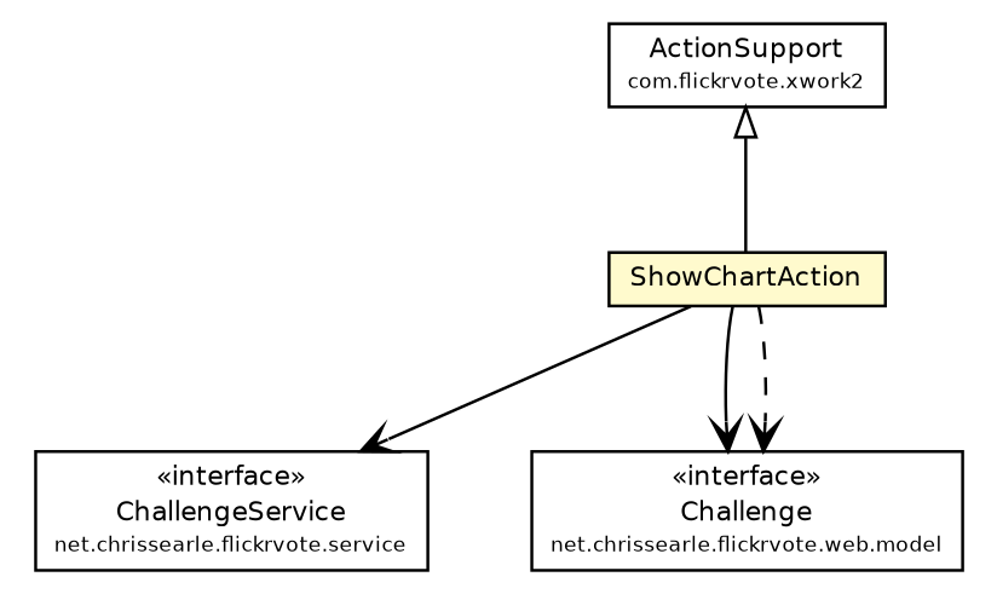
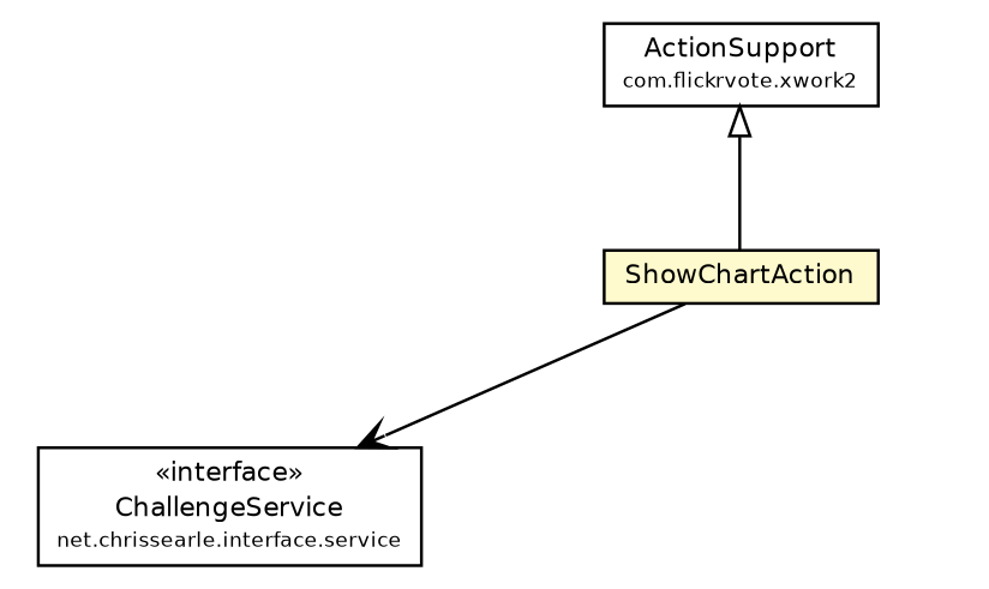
  digraph {
    node [fontcolor=black fontname=Helvetica fontsize=9.0 shape=plaintext]
    edge [arrowhead=open color=black fontcolor=black fontname=Helvetica fontsize=10.0 headport=p labelfontname=Helvetica labelfontsize=10 tailport=p]
-   n1 [label=<<table border="0" cellborder="1" cellspacing="0" cellpadding="2" port="p" href="../service/ChallengeService.html"> 		<tr><td><table border="0" cellspacing="0" cellpadding="1"> 			<tr><td> &laquo;interface&raquo; </td></tr> 			<tr><td> ChallengeService </td></tr> 			<tr><td><font point-size="7.0"> net.chrissearle.flickrvote.service </font></td></tr> 		</table></td></tr> 		</table>>]
+   n1 [label=<<table border="0" cellborder="1" cellspacing="0" cellpadding="2" port="p" href="../service/ChallengeService.html"> 		<tr><td><table border="0" cellspacing="0" cellpadding="1"> 			<tr><td> &laquo;interface&raquo; </td></tr> 			<tr><td> ChallengeService </td></tr> 			<tr><td><font point-size="7.0"> net.chrissearle.interface.service </font></td></tr> 		</table></td></tr> 		</table>>]
    n2 [label=<<table border="0" cellborder="1" cellspacing="0" cellpadding="2" port="p" bgcolor="lemonChiffon" href="./ShowChartAction.html"> 		<tr><td><table border="0" cellspacing="0" cellpadding="1"> 			<tr><td> ShowChartAction </td></tr> 		</table></td></tr> 		</table>>]
-   n3 [label=<<table border="0" cellborder="1" cellspacing="0" cellpadding="2" port="p" href="./model/Challenge.html"> 		<tr><td><table border="0" cellspacing="0" cellpadding="1"> 			<tr><td> &laquo;interface&raquo; </td></tr> 			<tr><td> Challenge </td></tr> 			<tr><td><font point-size="7.0"> net.chrissearle.flickrvote.web.model </font></td></tr> 		</table></td></tr> 		</table>>]
    n4 [label=<<table border="0" cellborder="1" cellspacing="0" cellpadding="2" port="p"> 		<tr><td><table border="0" cellspacing="0" cellpadding="1"> 			<tr><td> ActionSupport </td></tr> 			<tr><td><font point-size="7.0"> com.flickrvote.xwork2 </font></td></tr> 		</table></td></tr> 		</table>>]
    n2 -> n1
-   n2 -> n3
-   n2 -> n3 [style=dashed]
    n4 -> n2 [arrowtail=empty dir=back fontsize=10 arrowhead="" color="" fontcolor=""]
  }
